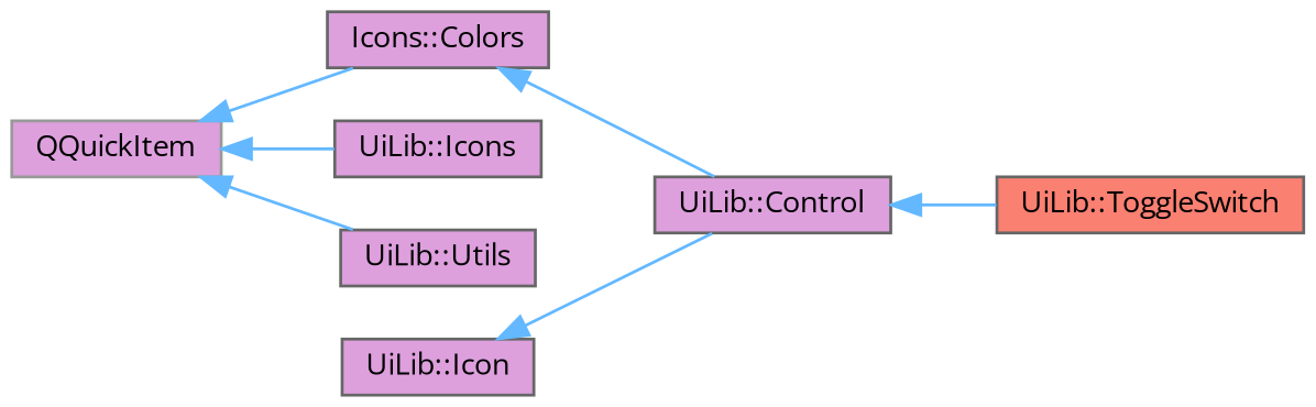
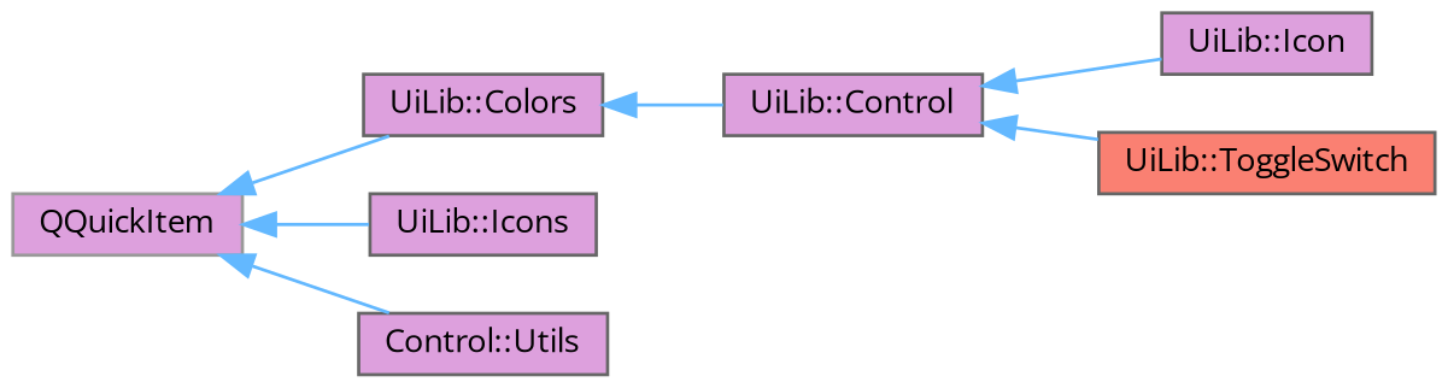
  digraph {
    fontname="Open Sans"
    rankdir=LR
    node [color=grey40 fillcolor=plum fontname="Open Sans" fontsize=10 shape=box style=filled]
    edge [color=steelblue1 dir=back fontname="Open Sans" fontsize=10 labelfontname=Helvetica labelfontsize=10 style=solid]
    n1 [color=grey60 height=0.2 label=QQuickItem width=0.4]
-   n2 [height=0.2 label="Icons::Colors" width=0.4]
+   n2 [height=0.2 label="UiLib::Colors" width=0.4]
    n3 [height=0.2 label="UiLib::Icons" width=0.4]
-   n4 [height=0.2 label="UiLib::Utils" width=0.4]
+   n4 [height=0.2 label="Control::Utils" width=0.4]
    n5 [height=0.2 label="UiLib::Control" width=0.4]
    n6 [height=0.2 label="UiLib::Icon" width=0.4]
    n7 [fillcolor=salmon height=0.2 label="UiLib::ToggleSwitch" width=0.4]
    n1 -> n2
    n1 -> n3
    n1 -> n4
    n2 -> n5
-   n6 -> n5
+   n5 -> n6
    n5 -> n7
  }
